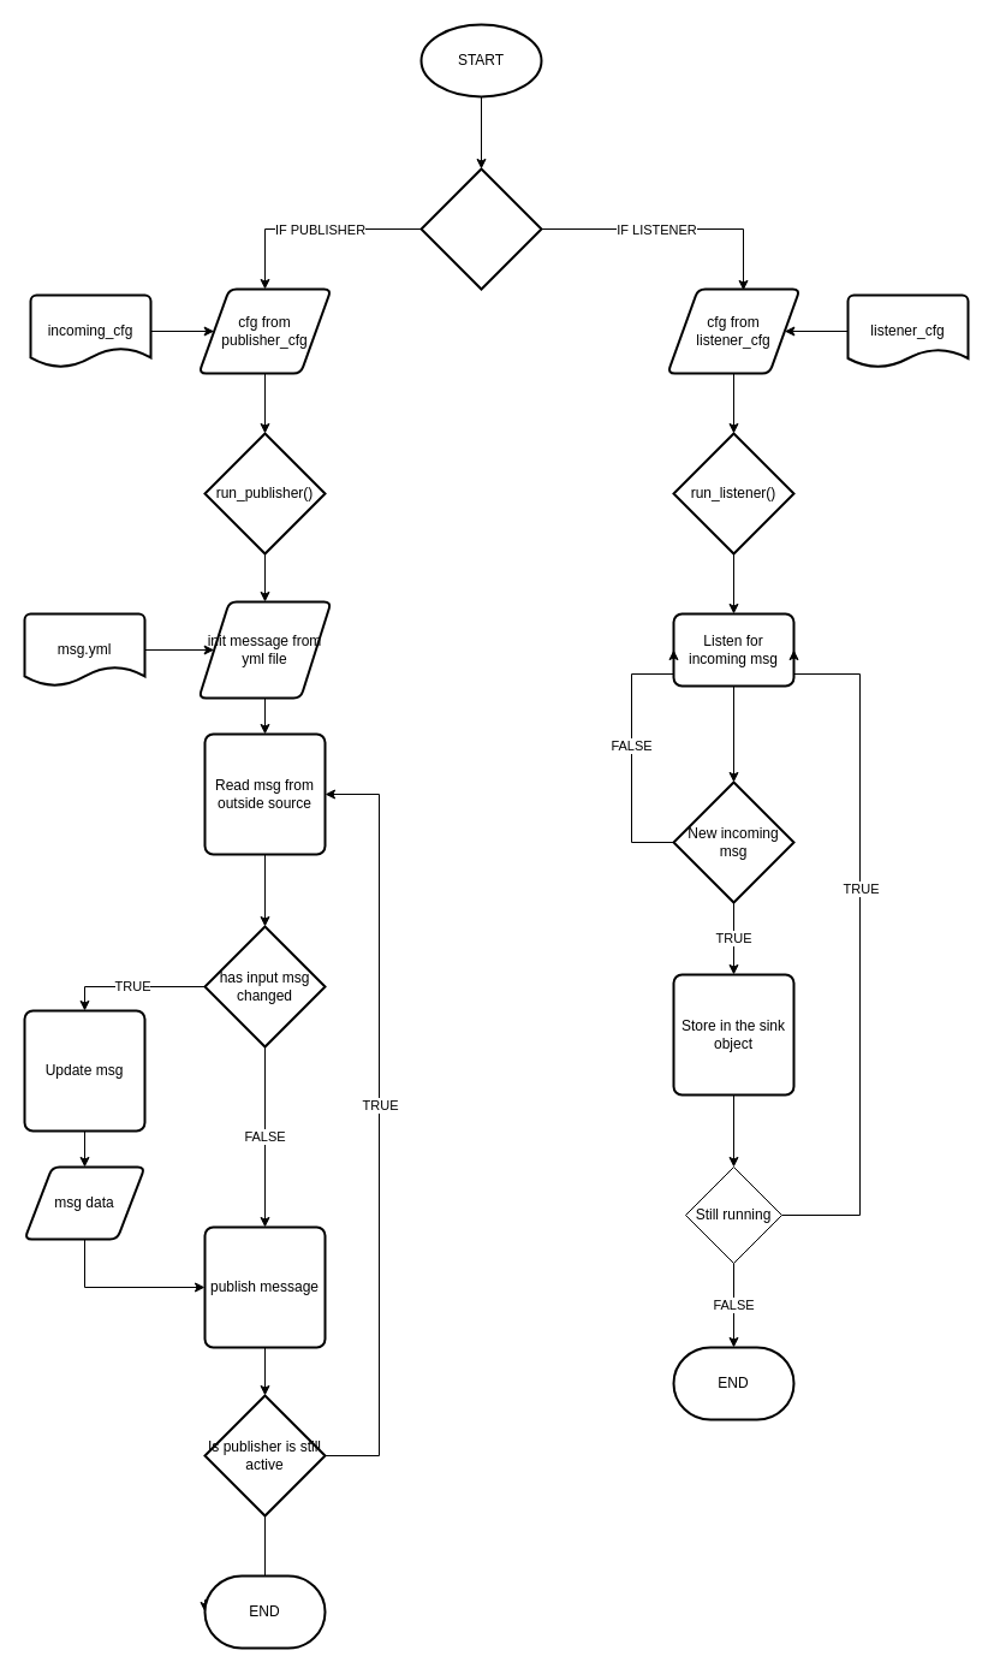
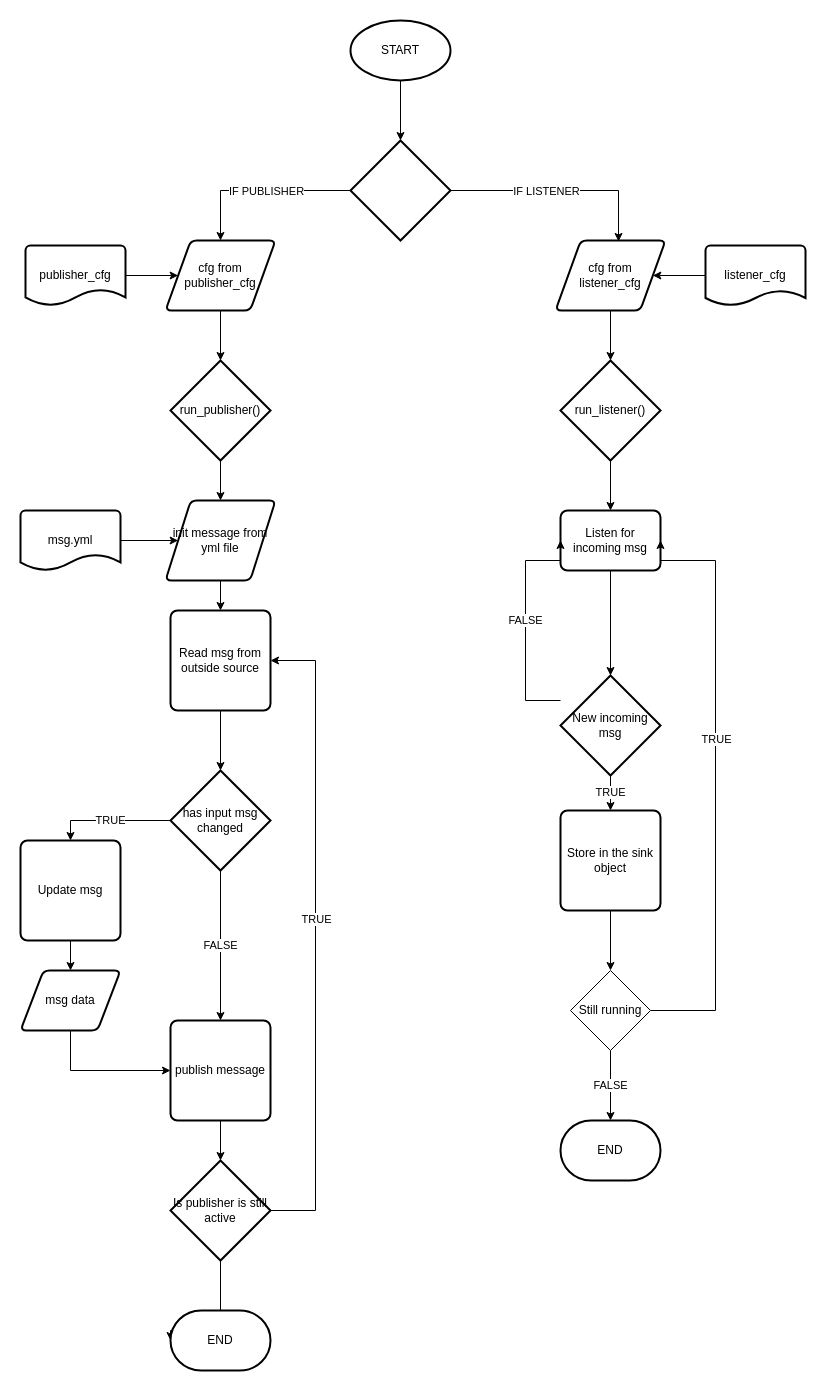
  <mxCell id="0" />
  <mxCell id="1" parent="0" />
  <mxCell id="2" style="edgeStyle=orthogonalEdgeStyle;rounded=0;orthogonalLoop=1;jettySize=auto;html=1;" parent="1" source="3" target="8" edge="1"><mxGeometry relative="1" as="geometry" /></mxCell>
  <mxCell id="3" value="START" style="strokeWidth=2;html=1;shape=mxgraph.flowchart.start_2;whiteSpace=wrap;" parent="1" vertex="1"><mxGeometry x="350" y="20" width="100" height="60" as="geometry" /></mxCell>
  <mxCell id="4" style="edgeStyle=orthogonalEdgeStyle;rounded=0;orthogonalLoop=1;jettySize=auto;html=1;entryX=0.5;entryY=0;entryDx=0;entryDy=0;" parent="1" source="8" target="18" edge="1"><mxGeometry relative="1" as="geometry"><mxPoint x="235" y="200" as="targetPoint" /></mxGeometry></mxCell>
  <mxCell id="5" value="IF PUBLISHER" style="edgeLabel;html=1;align=center;verticalAlign=middle;resizable=0;points=[];" parent="4" vertex="1" connectable="0"><mxGeometry x="-0.058" relative="1" as="geometry"><mxPoint as="offset" /></mxGeometry></mxCell>
  <mxCell id="6" style="edgeStyle=orthogonalEdgeStyle;rounded=0;orthogonalLoop=1;jettySize=auto;html=1;entryX=0.573;entryY=0.014;entryDx=0;entryDy=0;entryPerimeter=0;" parent="1" source="8" target="20" edge="1"><mxGeometry relative="1" as="geometry"><mxPoint x="625" y="160" as="targetPoint" /></mxGeometry></mxCell>
  <mxCell id="7" value="IF LISTENER" style="edgeLabel;html=1;align=center;verticalAlign=middle;resizable=0;points=[];" parent="6" vertex="1" connectable="0"><mxGeometry x="-0.103" y="-3" relative="1" as="geometry"><mxPoint x="-3" y="-3" as="offset" /></mxGeometry></mxCell>
  <mxCell id="8" value="" style="strokeWidth=2;html=1;shape=mxgraph.flowchart.decision;whiteSpace=wrap;" parent="1" vertex="1"><mxGeometry x="350" y="140" width="100" height="100" as="geometry" /></mxCell>
  <mxCell id="9" style="edgeStyle=orthogonalEdgeStyle;rounded=0;orthogonalLoop=1;jettySize=auto;html=1;" parent="1" source="10" target="30" edge="1"><mxGeometry relative="1" as="geometry" /></mxCell>
  <mxCell id="10" value="run_publisher()" style="rhombus;whiteSpace=wrap;html=1;absoluteArcSize=1;arcSize=14;strokeWidth=2;" parent="1" vertex="1"><mxGeometry x="170" y="360" width="100" height="100" as="geometry" /></mxCell>
  <mxCell id="11" style="edgeStyle=orthogonalEdgeStyle;rounded=0;orthogonalLoop=1;jettySize=auto;html=1;" parent="1" source="12" target="42" edge="1"><mxGeometry relative="1" as="geometry" /></mxCell>
  <mxCell id="12" value="run_listener()" style="rhombus;whiteSpace=wrap;html=1;absoluteArcSize=1;arcSize=14;strokeWidth=2;" parent="1" vertex="1"><mxGeometry x="560" y="360" width="100" height="100" as="geometry" /></mxCell>
  <mxCell id="13" style="edgeStyle=orthogonalEdgeStyle;rounded=0;orthogonalLoop=1;jettySize=auto;html=1;" parent="1" source="14" target="18" edge="1"><mxGeometry relative="1" as="geometry" /></mxCell>
- <mxCell id="14" value="incoming_cfg" style="strokeWidth=2;html=1;shape=mxgraph.flowchart.document2;whiteSpace=wrap;size=0.267;" parent="1" vertex="1"><mxGeometry x="25" y="245" width="100" height="60" as="geometry" /></mxCell>
+ <mxCell id="14" value="publisher_cfg" style="strokeWidth=2;html=1;shape=mxgraph.flowchart.document2;whiteSpace=wrap;size=0.267;" parent="1" vertex="1"><mxGeometry x="25" y="245" width="100" height="60" as="geometry" /></mxCell>
  <mxCell id="15" style="edgeStyle=orthogonalEdgeStyle;rounded=0;orthogonalLoop=1;jettySize=auto;html=1;entryX=1;entryY=0.5;entryDx=0;entryDy=0;" parent="1" source="16" target="20" edge="1"><mxGeometry relative="1" as="geometry"><mxPoint x="635" y="275" as="targetPoint" /></mxGeometry></mxCell>
  <mxCell id="16" value="listener_cfg" style="strokeWidth=2;html=1;shape=mxgraph.flowchart.document2;whiteSpace=wrap;size=0.25;" parent="1" vertex="1"><mxGeometry x="705" y="245" width="100" height="60" as="geometry" /></mxCell>
  <mxCell id="17" style="edgeStyle=orthogonalEdgeStyle;rounded=0;orthogonalLoop=1;jettySize=auto;html=1;entryX=0.5;entryY=0;entryDx=0;entryDy=0;" parent="1" source="18" target="10" edge="1"><mxGeometry relative="1" as="geometry" /></mxCell>
  <mxCell id="18" value="cfg from publisher_cfg" style="shape=parallelogram;html=1;strokeWidth=2;perimeter=parallelogramPerimeter;whiteSpace=wrap;rounded=1;arcSize=12;size=0.23;" parent="1" vertex="1"><mxGeometry x="165" y="240" width="110" height="70" as="geometry" /></mxCell>
  <mxCell id="19" style="edgeStyle=orthogonalEdgeStyle;rounded=0;orthogonalLoop=1;jettySize=auto;html=1;" parent="1" source="20" target="12" edge="1"><mxGeometry relative="1" as="geometry" /></mxCell>
  <mxCell id="20" value="cfg from listener_cfg" style="shape=parallelogram;html=1;strokeWidth=2;perimeter=parallelogramPerimeter;whiteSpace=wrap;rounded=1;arcSize=12;size=0.23;" parent="1" vertex="1"><mxGeometry x="555" y="240" width="110" height="70" as="geometry" /></mxCell>
  <mxCell id="21" style="edgeStyle=orthogonalEdgeStyle;rounded=0;orthogonalLoop=1;jettySize=auto;html=1;" parent="1" source="22" target="26" edge="1"><mxGeometry relative="1" as="geometry" /></mxCell>
  <mxCell id="22" value="publish message" style="rounded=1;whiteSpace=wrap;html=1;absoluteArcSize=1;arcSize=14;strokeWidth=2;" parent="1" vertex="1"><mxGeometry x="170" y="1020" width="100" height="100" as="geometry" /></mxCell>
  <mxCell id="23" style="edgeStyle=orthogonalEdgeStyle;rounded=0;orthogonalLoop=1;jettySize=auto;html=1;entryX=1;entryY=0.5;entryDx=0;entryDy=0;" parent="1" source="26" target="40" edge="1"><mxGeometry relative="1" as="geometry"><Array as="points"><mxPoint x="315" y="1210" /><mxPoint x="315" y="660" /></Array></mxGeometry></mxCell>
  <mxCell id="24" value="TRUE" style="edgeLabel;html=1;align=center;verticalAlign=middle;resizable=0;points=[];" parent="23" vertex="1" connectable="0"><mxGeometry x="-0.1" y="-3" relative="1" as="geometry"><mxPoint x="-3" y="-49" as="offset" /></mxGeometry></mxCell>
  <mxCell id="25" style="edgeStyle=orthogonalEdgeStyle;rounded=0;orthogonalLoop=1;jettySize=auto;html=1;entryX=0;entryY=0.5;entryDx=0;entryDy=0;entryPerimeter=0;" parent="1" source="26" target="38" edge="1"><mxGeometry relative="1" as="geometry"><mxPoint x="220" y="1320" as="targetPoint" /><Array as="points"><mxPoint x="220" y="1330" /></Array></mxGeometry></mxCell>
  <mxCell id="26" value="Is publisher is still active" style="strokeWidth=2;html=1;shape=mxgraph.flowchart.decision;whiteSpace=wrap;" parent="1" vertex="1"><mxGeometry x="170" y="1160" width="100" height="100" as="geometry" /></mxCell>
  <mxCell id="27" style="edgeStyle=orthogonalEdgeStyle;rounded=0;orthogonalLoop=1;jettySize=auto;html=1;entryX=0;entryY=0.5;entryDx=0;entryDy=0;" parent="1" source="28" target="30" edge="1"><mxGeometry relative="1" as="geometry" /></mxCell>
  <mxCell id="28" value="msg.yml" style="strokeWidth=2;html=1;shape=mxgraph.flowchart.document2;whiteSpace=wrap;size=0.267;" parent="1" vertex="1"><mxGeometry x="20" y="510" width="100" height="60" as="geometry" /></mxCell>
  <mxCell id="29" style="edgeStyle=orthogonalEdgeStyle;rounded=0;orthogonalLoop=1;jettySize=auto;html=1;entryX=0.5;entryY=0;entryDx=0;entryDy=0;" parent="1" source="30" target="40" edge="1"><mxGeometry relative="1" as="geometry" /></mxCell>
  <mxCell id="30" value="init message from yml file" style="shape=parallelogram;html=1;strokeWidth=2;perimeter=parallelogramPerimeter;whiteSpace=wrap;rounded=1;arcSize=12;size=0.23;" parent="1" vertex="1"><mxGeometry x="165" y="500" width="110" height="80" as="geometry" /></mxCell>
  <mxCell id="31" value="FALSE" style="edgeStyle=orthogonalEdgeStyle;rounded=0;orthogonalLoop=1;jettySize=auto;html=1;" parent="1" source="33" target="22" edge="1"><mxGeometry relative="1" as="geometry" /></mxCell>
  <mxCell id="32" value="TRUE" style="edgeStyle=orthogonalEdgeStyle;rounded=0;orthogonalLoop=1;jettySize=auto;html=1;entryX=0.5;entryY=0;entryDx=0;entryDy=0;" parent="1" source="33" target="35" edge="1"><mxGeometry relative="1" as="geometry" /></mxCell>
  <mxCell id="33" value="has input msg changed" style="strokeWidth=2;html=1;shape=mxgraph.flowchart.decision;whiteSpace=wrap;" parent="1" vertex="1"><mxGeometry x="170" y="770" width="100" height="100" as="geometry" /></mxCell>
  <mxCell id="34" style="edgeStyle=orthogonalEdgeStyle;rounded=0;orthogonalLoop=1;jettySize=auto;html=1;" parent="1" source="35" target="37" edge="1"><mxGeometry relative="1" as="geometry" /></mxCell>
  <mxCell id="35" value="Update msg" style="rounded=1;whiteSpace=wrap;html=1;absoluteArcSize=1;arcSize=14;strokeWidth=2;" parent="1" vertex="1"><mxGeometry x="20" y="840" width="100" height="100" as="geometry" /></mxCell>
  <mxCell id="36" style="edgeStyle=orthogonalEdgeStyle;rounded=0;orthogonalLoop=1;jettySize=auto;html=1;" parent="1" source="37" target="22" edge="1"><mxGeometry relative="1" as="geometry"><Array as="points"><mxPoint x="70" y="1070" /></Array></mxGeometry></mxCell>
  <mxCell id="37" value="msg data" style="shape=parallelogram;html=1;strokeWidth=2;perimeter=parallelogramPerimeter;whiteSpace=wrap;rounded=1;arcSize=12;size=0.23;" parent="1" vertex="1"><mxGeometry x="20" y="970" width="100" height="60" as="geometry" /></mxCell>
  <mxCell id="38" value="END" style="strokeWidth=2;html=1;shape=mxgraph.flowchart.terminator;whiteSpace=wrap;" parent="1" vertex="1"><mxGeometry x="170" y="1310" width="100" height="60" as="geometry" /></mxCell>
  <mxCell id="39" style="edgeStyle=orthogonalEdgeStyle;rounded=0;orthogonalLoop=1;jettySize=auto;html=1;entryX=0.5;entryY=0;entryDx=0;entryDy=0;entryPerimeter=0;" parent="1" source="40" target="33" edge="1"><mxGeometry relative="1" as="geometry" /></mxCell>
  <mxCell id="40" value="Read msg from outside source" style="rounded=1;whiteSpace=wrap;html=1;absoluteArcSize=1;arcSize=14;strokeWidth=2;" parent="1" vertex="1"><mxGeometry x="170" y="610" width="100" height="100" as="geometry" /></mxCell>
  <mxCell id="41" style="edgeStyle=orthogonalEdgeStyle;rounded=0;orthogonalLoop=1;jettySize=auto;html=1;" parent="1" source="42" target="45" edge="1"><mxGeometry relative="1" as="geometry" /></mxCell>
  <mxCell id="42" value="Listen for incoming msg" style="rounded=1;whiteSpace=wrap;html=1;absoluteArcSize=1;arcSize=14;strokeWidth=2;" parent="1" vertex="1"><mxGeometry x="560" y="510" width="100" height="60" as="geometry" /></mxCell>
  <mxCell id="43" value="TRUE" style="edgeStyle=orthogonalEdgeStyle;rounded=0;orthogonalLoop=1;jettySize=auto;html=1;entryX=0.5;entryY=0;entryDx=0;entryDy=0;" parent="1" source="45" target="47" edge="1"><mxGeometry relative="1" as="geometry" /></mxCell>
  <mxCell id="44" value="FALSE" style="edgeStyle=orthogonalEdgeStyle;rounded=0;orthogonalLoop=1;jettySize=auto;html=1;entryX=0;entryY=0.5;entryDx=0;entryDy=0;" parent="1" source="45" target="42" edge="1"><mxGeometry relative="1" as="geometry"><mxPoint x="495" y="570" as="targetPoint" /><Array as="points"><mxPoint x="525" y="700" /><mxPoint x="525" y="560" /></Array></mxGeometry></mxCell>
- <mxCell id="45" value="New incoming msg" style="strokeWidth=2;html=1;shape=mxgraph.flowchart.decision;whiteSpace=wrap;" parent="1" vertex="1"><mxGeometry x="560" y="650" width="100" height="100" as="geometry" /></mxCell>
+ <mxCell id="45" value="New incoming msg" style="strokeWidth=2;html=1;shape=mxgraph.flowchart.decision;whiteSpace=wrap;" parent="1" vertex="1"><mxGeometry x="560" y="675" width="100" height="100" as="geometry" /></mxCell>
  <mxCell id="46" style="edgeStyle=orthogonalEdgeStyle;rounded=0;orthogonalLoop=1;jettySize=auto;html=1;entryX=0.5;entryY=0;entryDx=0;entryDy=0;" edge="1" parent="1" source="47" target="51"><mxGeometry relative="1" as="geometry" /></mxCell>
  <mxCell id="47" value="Store in the sink object" style="rounded=1;whiteSpace=wrap;html=1;absoluteArcSize=1;arcSize=14;strokeWidth=2;" parent="1" vertex="1"><mxGeometry x="560" y="810" width="100" height="100" as="geometry" /></mxCell>
  <mxCell id="48" style="edgeStyle=orthogonalEdgeStyle;rounded=0;orthogonalLoop=1;jettySize=auto;html=1;entryX=1;entryY=0.5;entryDx=0;entryDy=0;" edge="1" parent="1" source="51" target="42"><mxGeometry relative="1" as="geometry"><Array as="points"><mxPoint x="715" y="1010" /><mxPoint x="715" y="560" /></Array></mxGeometry></mxCell>
  <mxCell id="49" value="TRUE" style="edgeLabel;html=1;align=center;verticalAlign=middle;resizable=0;points=[];" vertex="1" connectable="0" parent="48"><mxGeometry x="0.179" relative="1" as="geometry"><mxPoint y="11" as="offset" /></mxGeometry></mxCell>
  <mxCell id="50" value="FALSE" style="edgeStyle=orthogonalEdgeStyle;rounded=0;orthogonalLoop=1;jettySize=auto;html=1;entryX=0.5;entryY=0;entryDx=0;entryDy=0;entryPerimeter=0;" edge="1" parent="1" source="51" target="52"><mxGeometry relative="1" as="geometry" /></mxCell>
  <mxCell id="51" value="Still running" style="rhombus;whiteSpace=wrap;html=1;" vertex="1" parent="1"><mxGeometry x="570" y="970" width="80" height="80" as="geometry" /></mxCell>
  <mxCell id="52" value="END" style="strokeWidth=2;html=1;shape=mxgraph.flowchart.terminator;whiteSpace=wrap;" vertex="1" parent="1"><mxGeometry x="560" y="1120" width="100" height="60" as="geometry" /></mxCell>
